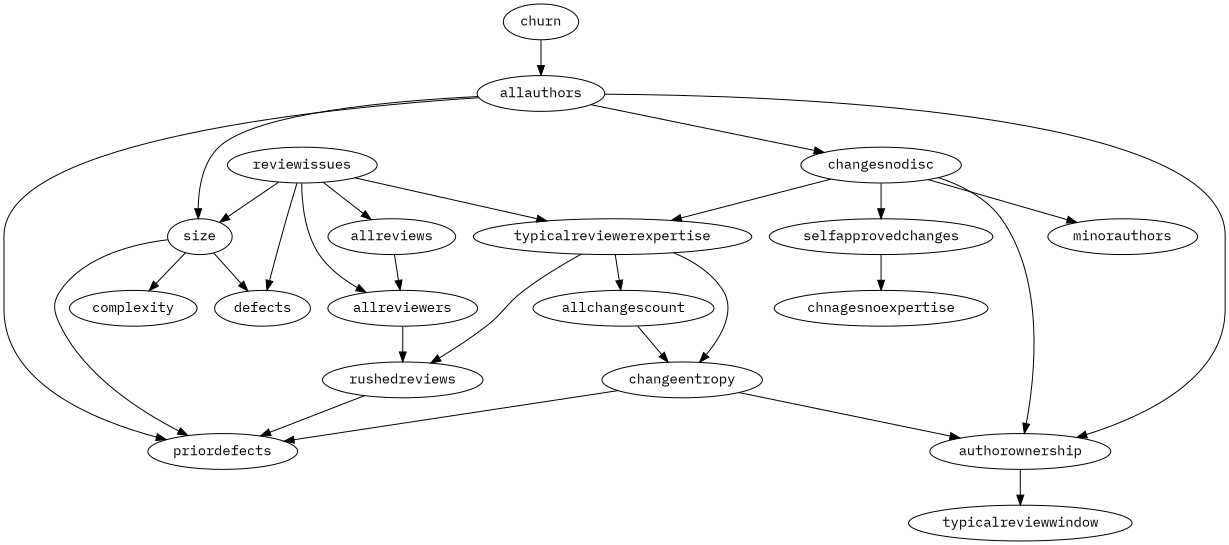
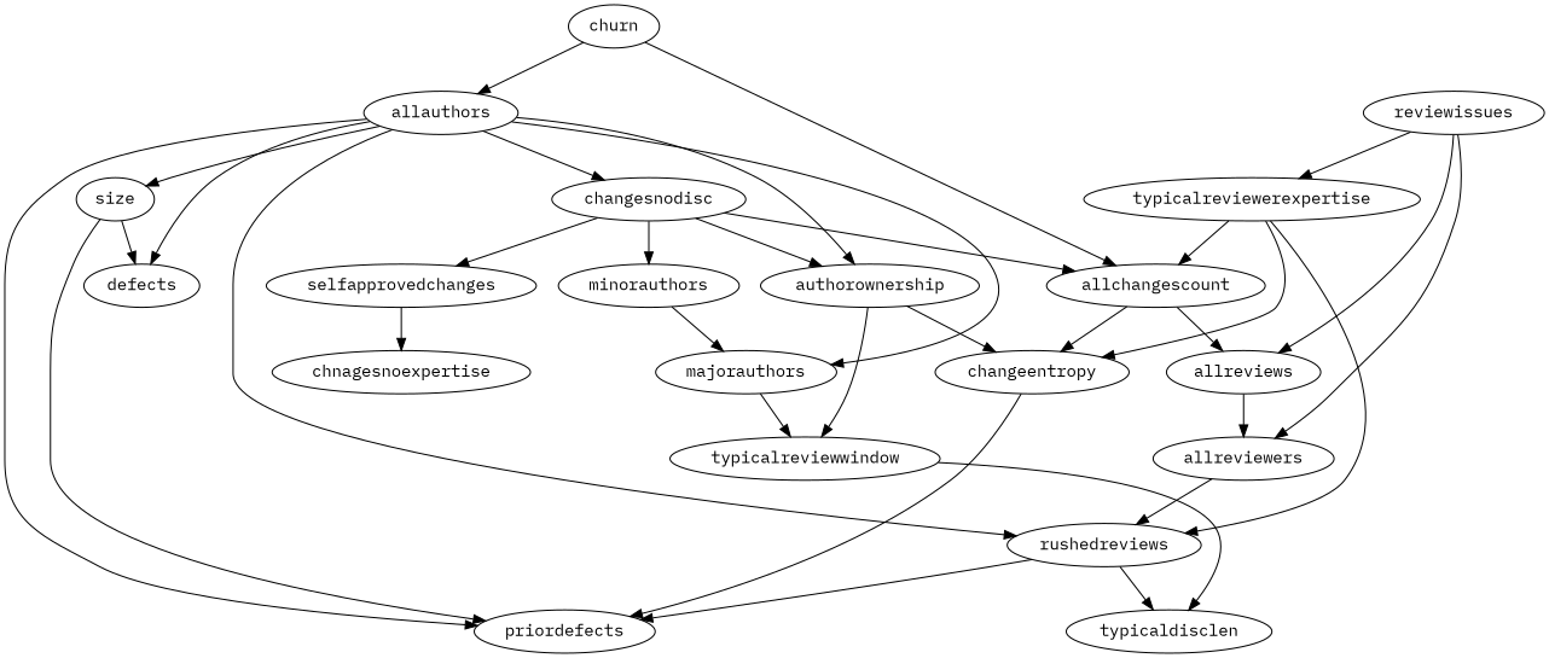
  digraph {
    fontname="IBM Plex Mono"
    node [fontname="IBM Plex Mono"]
    edge [dir=forward fontname="IBM Plex Mono"]
    size
-   complexity
    priordefects
    defects
    churn
    allchangescount
    allauthors
    changeentropy
    allreviews
+   majorauthors
    authorownership
    rushedreviews
    changesnodisc
    allreviewers
    typicalreviewwindow
+   typicaldisclen
    minorauthors
    selfapprovedchanges
    typicalreviewerexpertise
    chnagesnoexpertise
    reviewissues
-   size -> complexity
    size -> priordefects
    size -> defects
+   churn -> allchangescount
    churn -> allauthors
    allchangescount -> changeentropy
+   allchangescount -> allreviews
    allauthors -> size
    allauthors -> priordefects
-   reviewissues -> defects
+   allauthors -> defects
+   allauthors -> majorauthors
    allauthors -> authorownership
+   allauthors -> rushedreviews
    allauthors -> changesnodisc
    changeentropy -> priordefects
    allreviews -> allreviewers
-   changeentropy -> authorownership
+   majorauthors -> typicalreviewwindow
+   authorownership -> changeentropy
    authorownership -> typicalreviewwindow
    rushedreviews -> priordefects
+   rushedreviews -> typicaldisclen
    changesnodisc -> authorownership
    changesnodisc -> minorauthors
    changesnodisc -> selfapprovedchanges
-   changesnodisc -> typicalreviewerexpertise
+   changesnodisc -> allchangescount
    allreviewers -> rushedreviews
+   typicalreviewwindow -> typicaldisclen
+   minorauthors -> majorauthors
    selfapprovedchanges -> chnagesnoexpertise
    typicalreviewerexpertise -> allchangescount
    typicalreviewerexpertise -> changeentropy
    typicalreviewerexpertise -> rushedreviews
-   reviewissues -> size
    reviewissues -> allreviews
    reviewissues -> allreviewers
    reviewissues -> typicalreviewerexpertise
  }
